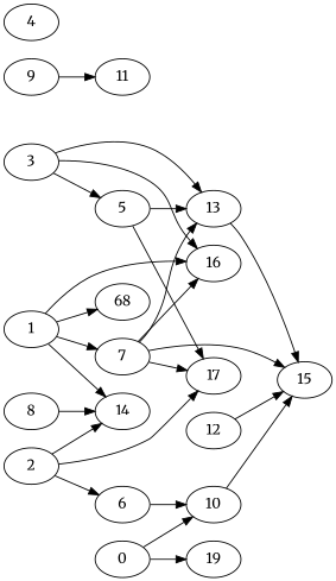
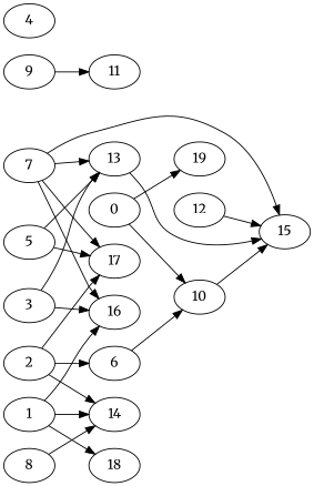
  digraph {
    fontname=Merriweather
    rankdir=LR
    node [Weight=7 fontname=Merriweather]
    edge [Weight=6 fontname=Merriweather]
    2 [Weight=4]
    6 [Weight=8]
    14
    17 [Weight=3]
    10 [Weight=8]
    1 [Weight=2]
    7 [Weight=9]
-   18 [Weight=3 label=68]
+   18 [Weight=3]
    16 [Weight=2]
    13
    15
    0 [Weight=10]
    19 [Weight=2]
    8 [Weight=4]
    3 [Weight=9]
    5 [Weight=3]
    12 [Weight=3]
    9 [Weight=8]
    11 [Weight=2]
    4
    2 -> 6
    2 -> 14
    2 -> 17 [Weight=15]
    6 -> 10 [Weight=10]
    10 -> 15 [Weight=3]
    1 -> 14 [Weight=3]
-   1 -> 7 [Weight=4]
    1 -> 18
    1 -> 16 [Weight=9]
    7 -> 17 [Weight=10]
    7 -> 16 [Weight=13]
    7 -> 13 [Weight=10]
    7 -> 15 [Weight=4]
    13 -> 15 [Weight=3]
    0 -> 10 [Weight=13]
    0 -> 19 [Weight=12]
    8 -> 14
    3 -> 16 [Weight=9]
    3 -> 13 [Weight=13]
-   3 -> 5 [Weight=4]
    5 -> 17 [Weight=3]
    5 -> 13 [Weight=7]
    12 -> 15 [Weight=15]
    9 -> 11 [Weight=13]
  }
